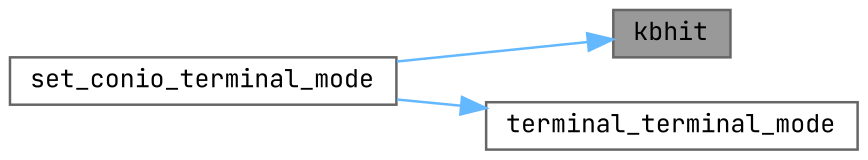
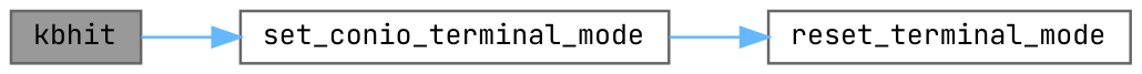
  digraph {
    fontname="JetBrains Mono"
    rankdir=LR
    node [color=grey40 fillcolor=white fontname="JetBrains Mono" fontsize=10 shape=box style=filled]
    edge [color=steelblue1 fontname="JetBrains Mono" fontsize=10 labelfontname=Helvetica labelfontsize=10 style=solid]
    n1 [color=gray40 fillcolor=grey60 fontcolor=black height=0.2 label=kbhit width=0.4]
    n2 [height=0.2 label=set_conio_terminal_mode width=0.4]
-   n3 [height=0.2 label=terminal_terminal_mode width=0.4]
-   n2 -> n1
+   n3 [height=0.2 label=reset_terminal_mode width=0.4]
+   n1 -> n2
    n2 -> n3
  }
